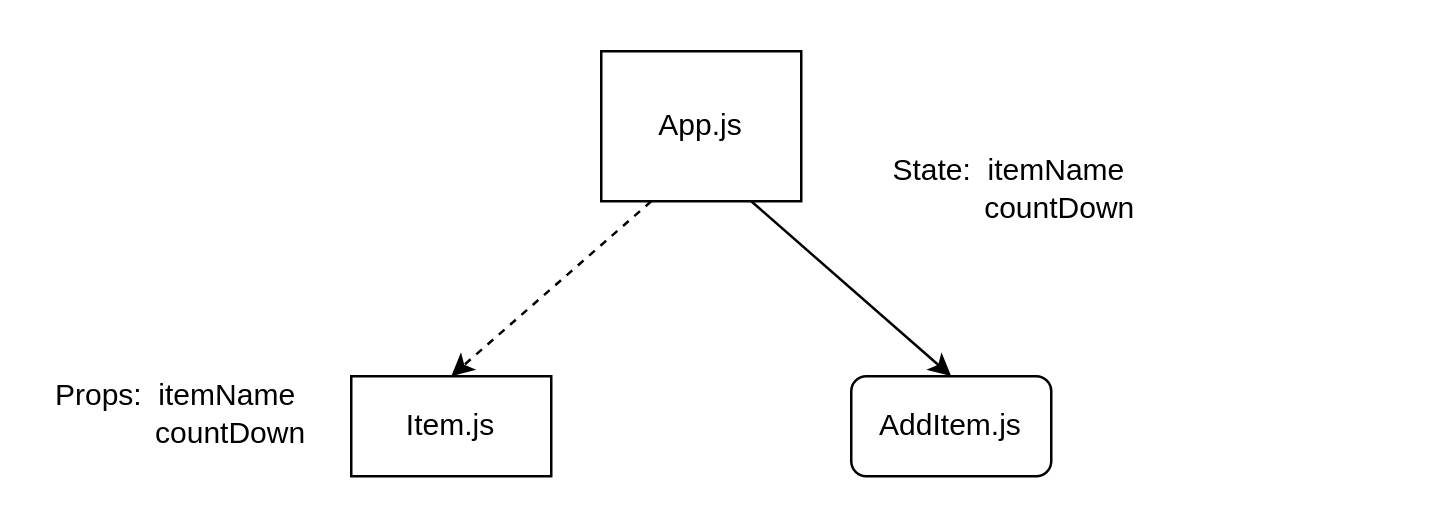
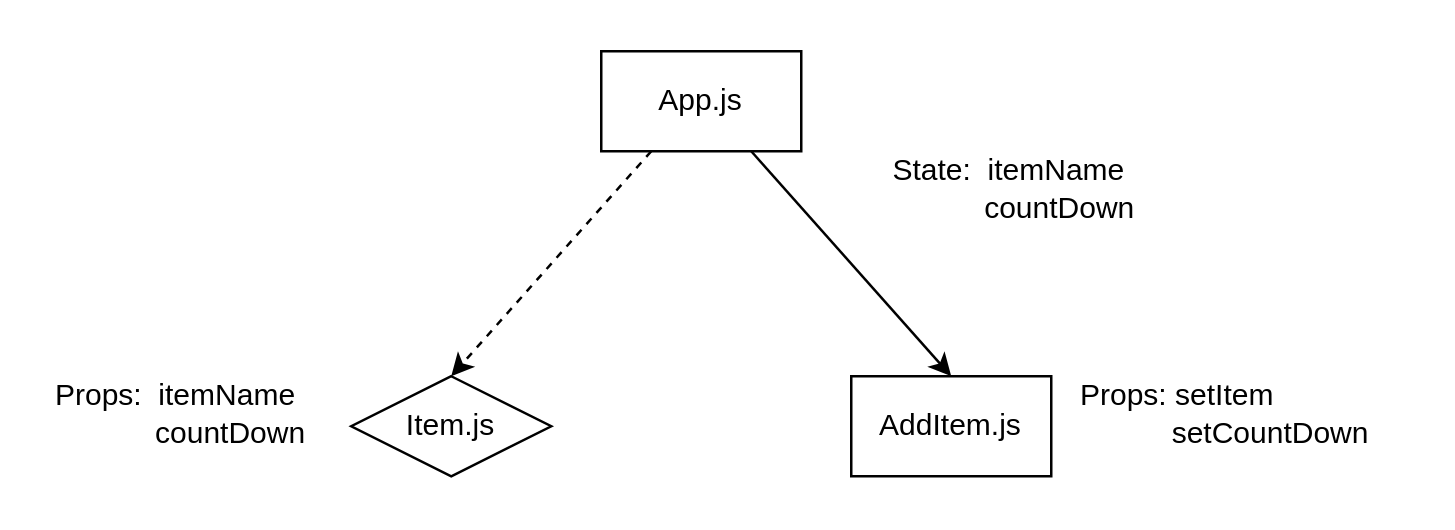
  <mxCell id="0" />
  <mxCell id="1" parent="0" />
  <mxCell id="2" style="edgeStyle=none;html=1;exitX=0.75;exitY=1;exitDx=0;exitDy=0;entryX=0.5;entryY=0;entryDx=0;entryDy=0;" edge="1" parent="1" source="4" target="5"><mxGeometry relative="1" as="geometry" /></mxCell>
  <mxCell id="3" style="edgeStyle=none;html=1;exitX=0.25;exitY=1;exitDx=0;exitDy=0;entryX=0.5;entryY=0;entryDx=0;entryDy=0;dashed=1;" edge="1" parent="1" source="4" target="6"><mxGeometry relative="1" as="geometry" /></mxCell>
- <mxCell id="4" value="App.js&lt;br&gt;" style="rounded=0;whiteSpace=wrap;html=1;" vertex="1" parent="1"><mxGeometry x="240" y="20" width="80" height="60" as="geometry" /></mxCell>
- <mxCell id="5" value="AddItem.js" style="whiteSpace=wrap;html=1;rounded=1;" vertex="1" parent="1"><mxGeometry x="340" y="150" width="80" height="40" as="geometry" /></mxCell>
- <mxCell id="6" value="Item.js" style="rounded=0;whiteSpace=wrap;html=1;" vertex="1" parent="1"><mxGeometry x="140" y="150" width="80" height="40" as="geometry" /></mxCell>
+ <mxCell id="4" value="App.js&lt;br&gt;" style="rounded=0;whiteSpace=wrap;html=1;" vertex="1" parent="1"><mxGeometry x="240" y="20" width="80" height="40" as="geometry" /></mxCell>
+ <mxCell id="5" value="AddItem.js" style="rounded=0;whiteSpace=wrap;html=1;" vertex="1" parent="1"><mxGeometry x="340" y="150" width="80" height="40" as="geometry" /></mxCell>
+ <mxCell id="6" value="Item.js" style="rhombus;whiteSpace=wrap;html=1;" vertex="1" parent="1"><mxGeometry x="140" y="150" width="80" height="40" as="geometry" /></mxCell>
  <mxCell id="7" value="State:&amp;nbsp; itemName&lt;br&gt;&lt;span style=&quot;white-space: pre;&quot;&gt;&#09;&lt;/span&gt;&amp;nbsp; &amp;nbsp;countDown&amp;nbsp;" style="text;html=1;strokeColor=none;fillColor=none;align=left;verticalAlign=middle;whiteSpace=wrap;rounded=0;" vertex="1" parent="1"><mxGeometry x="355" y="60" width="140" height="30" as="geometry" /></mxCell>
+ <mxCell id="8" value="Props: setItem&lt;br&gt;&lt;span style=&quot;white-space: pre;&quot;&gt;&#09;&lt;/span&gt;&amp;nbsp; &amp;nbsp;setCountDown" style="text;html=1;strokeColor=none;fillColor=none;align=left;verticalAlign=middle;whiteSpace=wrap;rounded=0;" vertex="1" parent="1"><mxGeometry x="430" y="150" width="130" height="30" as="geometry" /></mxCell>
  <mxCell id="9" value="Props:&amp;nbsp; itemName&lt;br&gt;&lt;span style=&quot;white-space: pre;&quot;&gt;&#09;&lt;/span&gt;&amp;nbsp; &amp;nbsp; countDown" style="text;html=1;strokeColor=none;fillColor=none;align=left;verticalAlign=middle;whiteSpace=wrap;rounded=0;" vertex="1" parent="1"><mxGeometry x="20" y="150" width="110" height="30" as="geometry" /></mxCell>
